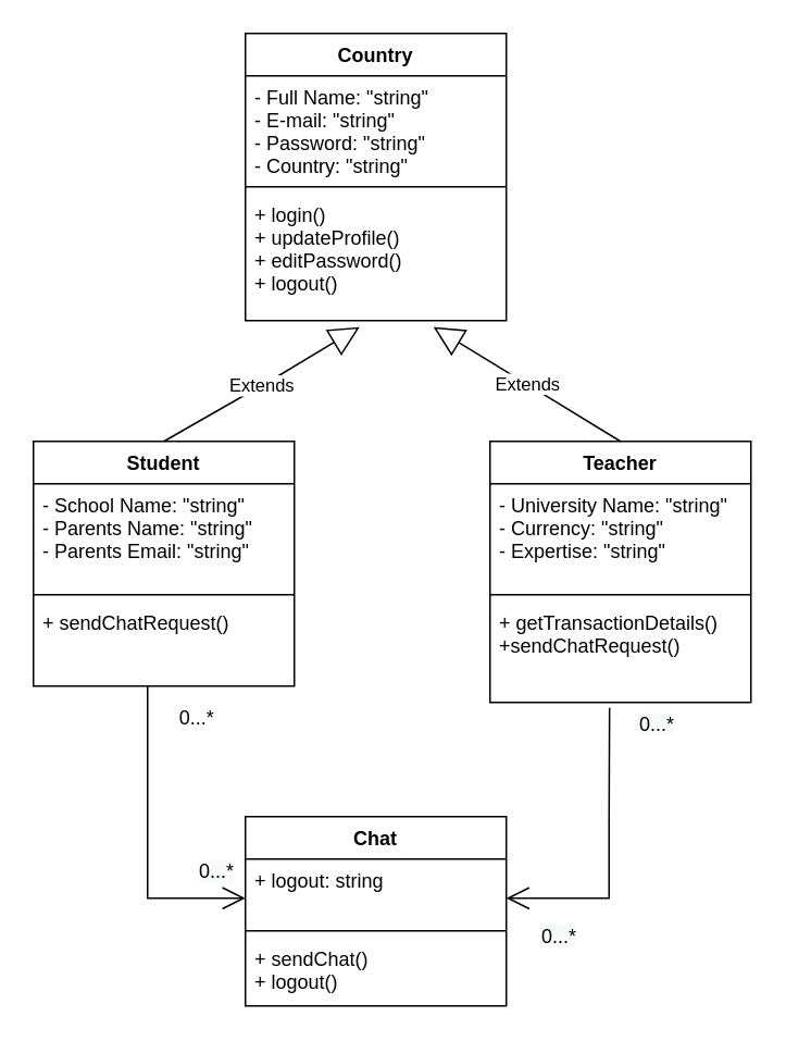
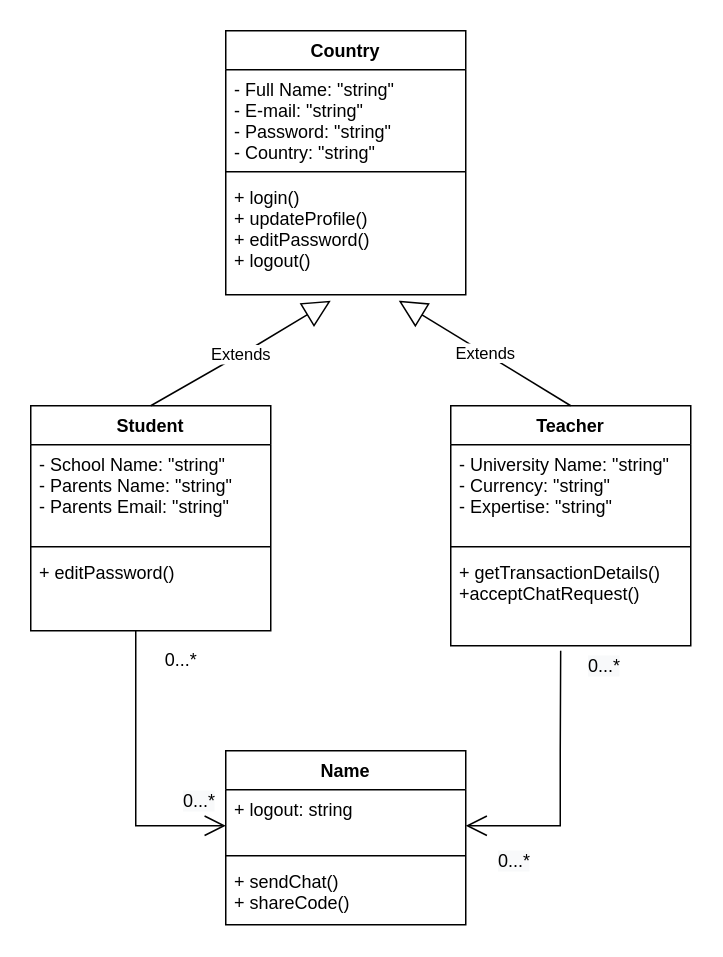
  <mxCell id="0" />
  <mxCell id="1" parent="0" />
  <mxCell id="2" value="Country" style="swimlane;fontStyle=1;align=center;verticalAlign=top;childLayout=stackLayout;horizontal=1;startSize=26;horizontalStack=0;resizeParent=1;resizeParentMax=0;resizeLast=0;collapsible=1;marginBottom=0;" vertex="1" parent="1"><mxGeometry x="150" y="20" width="160" height="176" as="geometry" /></mxCell>
  <mxCell id="3" value="- Full Name: &quot;string&quot;&#10;- E-mail: &quot;string&quot;&#10;- Password: &quot;string&quot;&#10;- Country: &quot;string&quot;" style="text;strokeColor=none;fillColor=none;align=left;verticalAlign=top;spacingLeft=4;spacingRight=4;overflow=hidden;rotatable=0;points=[[0,0.5],[1,0.5]];portConstraint=eastwest;" vertex="1" parent="2"><mxGeometry y="26" width="160" height="64" as="geometry" /></mxCell>
  <mxCell id="4" value="" style="line;strokeWidth=1;fillColor=none;align=left;verticalAlign=middle;spacingTop=-1;spacingLeft=3;spacingRight=3;rotatable=0;labelPosition=right;points=[];portConstraint=eastwest;" vertex="1" parent="2"><mxGeometry y="90" width="160" height="8" as="geometry" /></mxCell>
  <mxCell id="5" value="+ login()&#10;+ updateProfile()&#10;+ editPassword()&#10;+ logout()" style="text;strokeColor=none;fillColor=none;align=left;verticalAlign=top;spacingLeft=4;spacingRight=4;overflow=hidden;rotatable=0;points=[[0,0.5],[1,0.5]];portConstraint=eastwest;" vertex="1" parent="2"><mxGeometry y="98" width="160" height="78" as="geometry" /></mxCell>
  <mxCell id="6" value="Student" style="swimlane;fontStyle=1;align=center;verticalAlign=top;childLayout=stackLayout;horizontal=1;startSize=26;horizontalStack=0;resizeParent=1;resizeParentMax=0;resizeLast=0;collapsible=1;marginBottom=0;" vertex="1" parent="1"><mxGeometry x="20" y="270" width="160" height="150" as="geometry" /></mxCell>
  <mxCell id="7" value="- School Name: &quot;string&quot;&#10;- Parents Name: &quot;string&quot;&#10;- Parents Email: &quot;string&quot;" style="text;strokeColor=none;fillColor=none;align=left;verticalAlign=top;spacingLeft=4;spacingRight=4;overflow=hidden;rotatable=0;points=[[0,0.5],[1,0.5]];portConstraint=eastwest;" vertex="1" parent="6"><mxGeometry y="26" width="160" height="64" as="geometry" /></mxCell>
  <mxCell id="8" value="" style="line;strokeWidth=1;fillColor=none;align=left;verticalAlign=middle;spacingTop=-1;spacingLeft=3;spacingRight=3;rotatable=0;labelPosition=right;points=[];portConstraint=eastwest;" vertex="1" parent="6"><mxGeometry y="90" width="160" height="8" as="geometry" /></mxCell>
- <mxCell id="9" value="+ sendChatRequest()" style="text;strokeColor=none;fillColor=none;align=left;verticalAlign=top;spacingLeft=4;spacingRight=4;overflow=hidden;rotatable=0;points=[[0,0.5],[1,0.5]];portConstraint=eastwest;" vertex="1" parent="6"><mxGeometry y="98" width="160" height="52" as="geometry" /></mxCell>
+ <mxCell id="9" value="+ editPassword()" style="text;strokeColor=none;fillColor=none;align=left;verticalAlign=top;spacingLeft=4;spacingRight=4;overflow=hidden;rotatable=0;points=[[0,0.5],[1,0.5]];portConstraint=eastwest;" vertex="1" parent="6"><mxGeometry y="98" width="160" height="52" as="geometry" /></mxCell>
  <mxCell id="10" value="Teacher" style="swimlane;fontStyle=1;align=center;verticalAlign=top;childLayout=stackLayout;horizontal=1;startSize=26;horizontalStack=0;resizeParent=1;resizeParentMax=0;resizeLast=0;collapsible=1;marginBottom=0;" vertex="1" parent="1"><mxGeometry x="300" y="270" width="160" height="160" as="geometry" /></mxCell>
  <mxCell id="11" value="- University Name: &quot;string&quot;&#10;- Currency: &quot;string&quot;&#10;- Expertise: &quot;string&quot;" style="text;strokeColor=none;fillColor=none;align=left;verticalAlign=top;spacingLeft=4;spacingRight=4;overflow=hidden;rotatable=0;points=[[0,0.5],[1,0.5]];portConstraint=eastwest;" vertex="1" parent="10"><mxGeometry y="26" width="160" height="64" as="geometry" /></mxCell>
  <mxCell id="12" value="" style="line;strokeWidth=1;fillColor=none;align=left;verticalAlign=middle;spacingTop=-1;spacingLeft=3;spacingRight=3;rotatable=0;labelPosition=right;points=[];portConstraint=eastwest;" vertex="1" parent="10"><mxGeometry y="90" width="160" height="8" as="geometry" /></mxCell>
- <mxCell id="13" value="+ getTransactionDetails()&#10;+sendChatRequest()" style="text;strokeColor=none;fillColor=none;align=left;verticalAlign=top;spacingLeft=4;spacingRight=4;overflow=hidden;rotatable=0;points=[[0,0.5],[1,0.5]];portConstraint=eastwest;" vertex="1" parent="10"><mxGeometry y="98" width="160" height="62" as="geometry" /></mxCell>
+ <mxCell id="13" value="+ getTransactionDetails()&#10;+acceptChatRequest()" style="text;strokeColor=none;fillColor=none;align=left;verticalAlign=top;spacingLeft=4;spacingRight=4;overflow=hidden;rotatable=0;points=[[0,0.5],[1,0.5]];portConstraint=eastwest;" vertex="1" parent="10"><mxGeometry y="98" width="160" height="62" as="geometry" /></mxCell>
  <mxCell id="14" value="Extends" style="endArrow=block;endSize=16;endFill=0;html=1;rounded=0;exitX=0.5;exitY=0;exitDx=0;exitDy=0;" edge="1" parent="1" source="6"><mxGeometry width="160" relative="1" as="geometry"><mxPoint x="130" y="180" as="sourcePoint" /><mxPoint x="220" y="200" as="targetPoint" /><Array as="points"><mxPoint x="170" y="230" /></Array></mxGeometry></mxCell>
  <mxCell id="15" value="Extends" style="endArrow=block;endSize=16;endFill=0;html=1;rounded=0;exitX=0.5;exitY=0;exitDx=0;exitDy=0;entryX=0.721;entryY=1.051;entryDx=0;entryDy=0;entryPerimeter=0;" edge="1" parent="1" source="10" target="5"><mxGeometry width="160" relative="1" as="geometry"><mxPoint x="130" y="180" as="sourcePoint" /><mxPoint x="290" y="180" as="targetPoint" /><Array as="points" /></mxGeometry></mxCell>
- <mxCell id="16" value="Chat" style="swimlane;fontStyle=1;align=center;verticalAlign=top;childLayout=stackLayout;horizontal=1;startSize=26;horizontalStack=0;resizeParent=1;resizeParentMax=0;resizeLast=0;collapsible=1;marginBottom=0;" vertex="1" parent="1"><mxGeometry x="150" y="500" width="160" height="116" as="geometry" /></mxCell>
+ <mxCell id="16" value="Name" style="swimlane;fontStyle=1;align=center;verticalAlign=top;childLayout=stackLayout;horizontal=1;startSize=26;horizontalStack=0;resizeParent=1;resizeParentMax=0;resizeLast=0;collapsible=1;marginBottom=0;" vertex="1" parent="1"><mxGeometry x="150" y="500" width="160" height="116" as="geometry" /></mxCell>
  <mxCell id="17" value="+ logout: string&#10;" style="text;strokeColor=none;fillColor=none;align=left;verticalAlign=top;spacingLeft=4;spacingRight=4;overflow=hidden;rotatable=0;points=[[0,0.5],[1,0.5]];portConstraint=eastwest;" vertex="1" parent="16"><mxGeometry y="26" width="160" height="40" as="geometry" /></mxCell>
  <mxCell id="18" value="" style="line;strokeWidth=1;fillColor=none;align=left;verticalAlign=middle;spacingTop=-1;spacingLeft=3;spacingRight=3;rotatable=0;labelPosition=right;points=[];portConstraint=eastwest;" vertex="1" parent="16"><mxGeometry y="66" width="160" height="8" as="geometry" /></mxCell>
- <mxCell id="19" value="+ sendChat()&#10;+ logout()" style="text;strokeColor=none;fillColor=none;align=left;verticalAlign=top;spacingLeft=4;spacingRight=4;overflow=hidden;rotatable=0;points=[[0,0.5],[1,0.5]];portConstraint=eastwest;" vertex="1" parent="16"><mxGeometry y="74" width="160" height="42" as="geometry" /></mxCell>
+ <mxCell id="19" value="+ sendChat()&#10;+ shareCode()" style="text;strokeColor=none;fillColor=none;align=left;verticalAlign=top;spacingLeft=4;spacingRight=4;overflow=hidden;rotatable=0;points=[[0,0.5],[1,0.5]];portConstraint=eastwest;" vertex="1" parent="16"><mxGeometry y="74" width="160" height="42" as="geometry" /></mxCell>
  <mxCell id="20" value="" style="endArrow=open;endFill=1;endSize=12;html=1;rounded=0;" edge="1" parent="1"><mxGeometry width="160" relative="1" as="geometry"><mxPoint x="90" y="420" as="sourcePoint" /><mxPoint x="150" y="550" as="targetPoint" /><Array as="points"><mxPoint x="90" y="550" /></Array></mxGeometry></mxCell>
  <mxCell id="21" value="" style="endArrow=open;endFill=1;endSize=12;html=1;rounded=0;exitX=0.458;exitY=1.054;exitDx=0;exitDy=0;exitPerimeter=0;" edge="1" parent="1" source="13"><mxGeometry width="160" relative="1" as="geometry"><mxPoint x="90" y="420" as="sourcePoint" /><mxPoint x="310" y="550" as="targetPoint" /><Array as="points"><mxPoint x="373" y="500" /><mxPoint x="373" y="550" /></Array></mxGeometry></mxCell>
  <mxCell id="22" value="0...*" style="text;html=1;align=center;verticalAlign=middle;resizable=0;points=[];autosize=1;strokeColor=none;fillColor=none;" vertex="1" parent="1"><mxGeometry x="100" y="430" width="40" height="20" as="geometry" /></mxCell>
  <mxCell id="23" value="&lt;span style=&quot;color: rgb(0, 0, 0); font-family: Helvetica; font-size: 12px; font-style: normal; font-variant-ligatures: normal; font-variant-caps: normal; font-weight: 400; letter-spacing: normal; orphans: 2; text-align: center; text-indent: 0px; text-transform: none; widows: 2; word-spacing: 0px; -webkit-text-stroke-width: 0px; background-color: rgb(248, 249, 250); text-decoration-thickness: initial; text-decoration-style: initial; text-decoration-color: initial; float: none; display: inline !important;&quot;&gt;0...*&lt;/span&gt;" style="text;whiteSpace=wrap;html=1;" vertex="1" parent="1"><mxGeometry x="120" y="520" width="50" height="30" as="geometry" /></mxCell>
  <mxCell id="24" value="&lt;span style=&quot;color: rgb(0, 0, 0); font-family: Helvetica; font-size: 12px; font-style: normal; font-variant-ligatures: normal; font-variant-caps: normal; font-weight: 400; letter-spacing: normal; orphans: 2; text-align: center; text-indent: 0px; text-transform: none; widows: 2; word-spacing: 0px; -webkit-text-stroke-width: 0px; background-color: rgb(248, 249, 250); text-decoration-thickness: initial; text-decoration-style: initial; text-decoration-color: initial; float: none; display: inline !important;&quot;&gt;0...*&lt;/span&gt;" style="text;whiteSpace=wrap;html=1;" vertex="1" parent="1"><mxGeometry x="390" y="430" width="50" height="30" as="geometry" /></mxCell>
  <mxCell id="25" value="&lt;span style=&quot;color: rgb(0, 0, 0); font-family: Helvetica; font-size: 12px; font-style: normal; font-variant-ligatures: normal; font-variant-caps: normal; font-weight: 400; letter-spacing: normal; orphans: 2; text-align: center; text-indent: 0px; text-transform: none; widows: 2; word-spacing: 0px; -webkit-text-stroke-width: 0px; background-color: rgb(248, 249, 250); text-decoration-thickness: initial; text-decoration-style: initial; text-decoration-color: initial; float: none; display: inline !important;&quot;&gt;0...*&lt;/span&gt;" style="text;whiteSpace=wrap;html=1;" vertex="1" parent="1"><mxGeometry x="330" y="560" width="50" height="30" as="geometry" /></mxCell>
